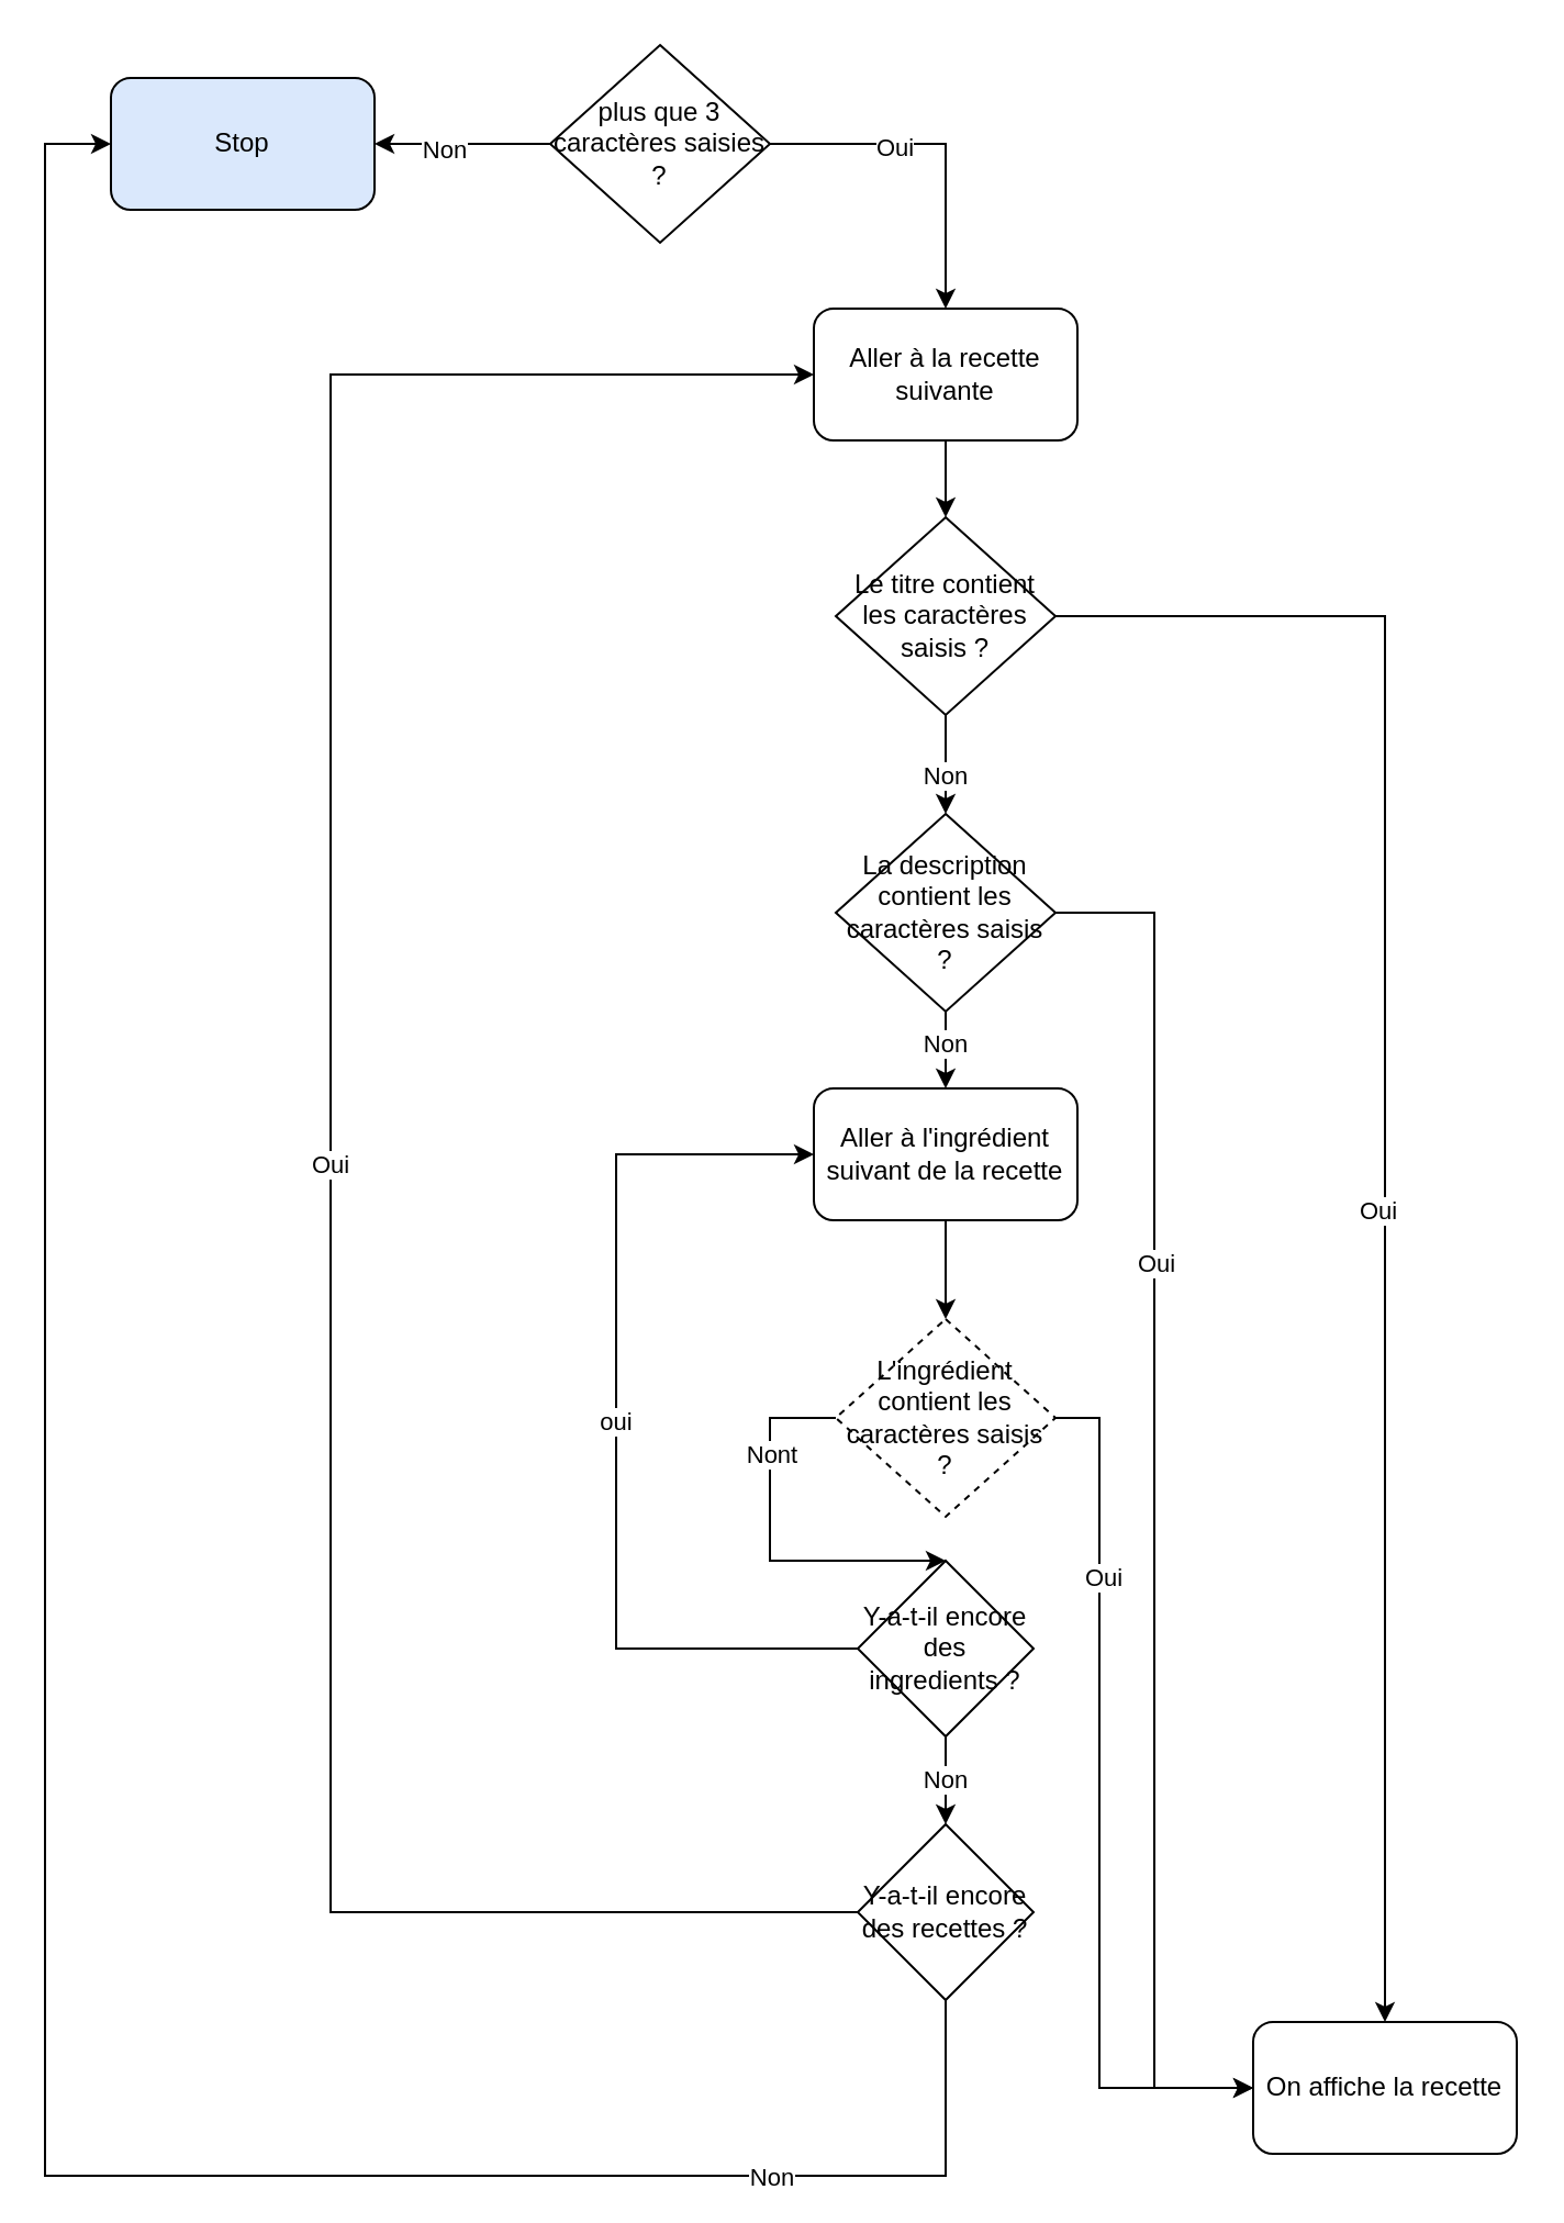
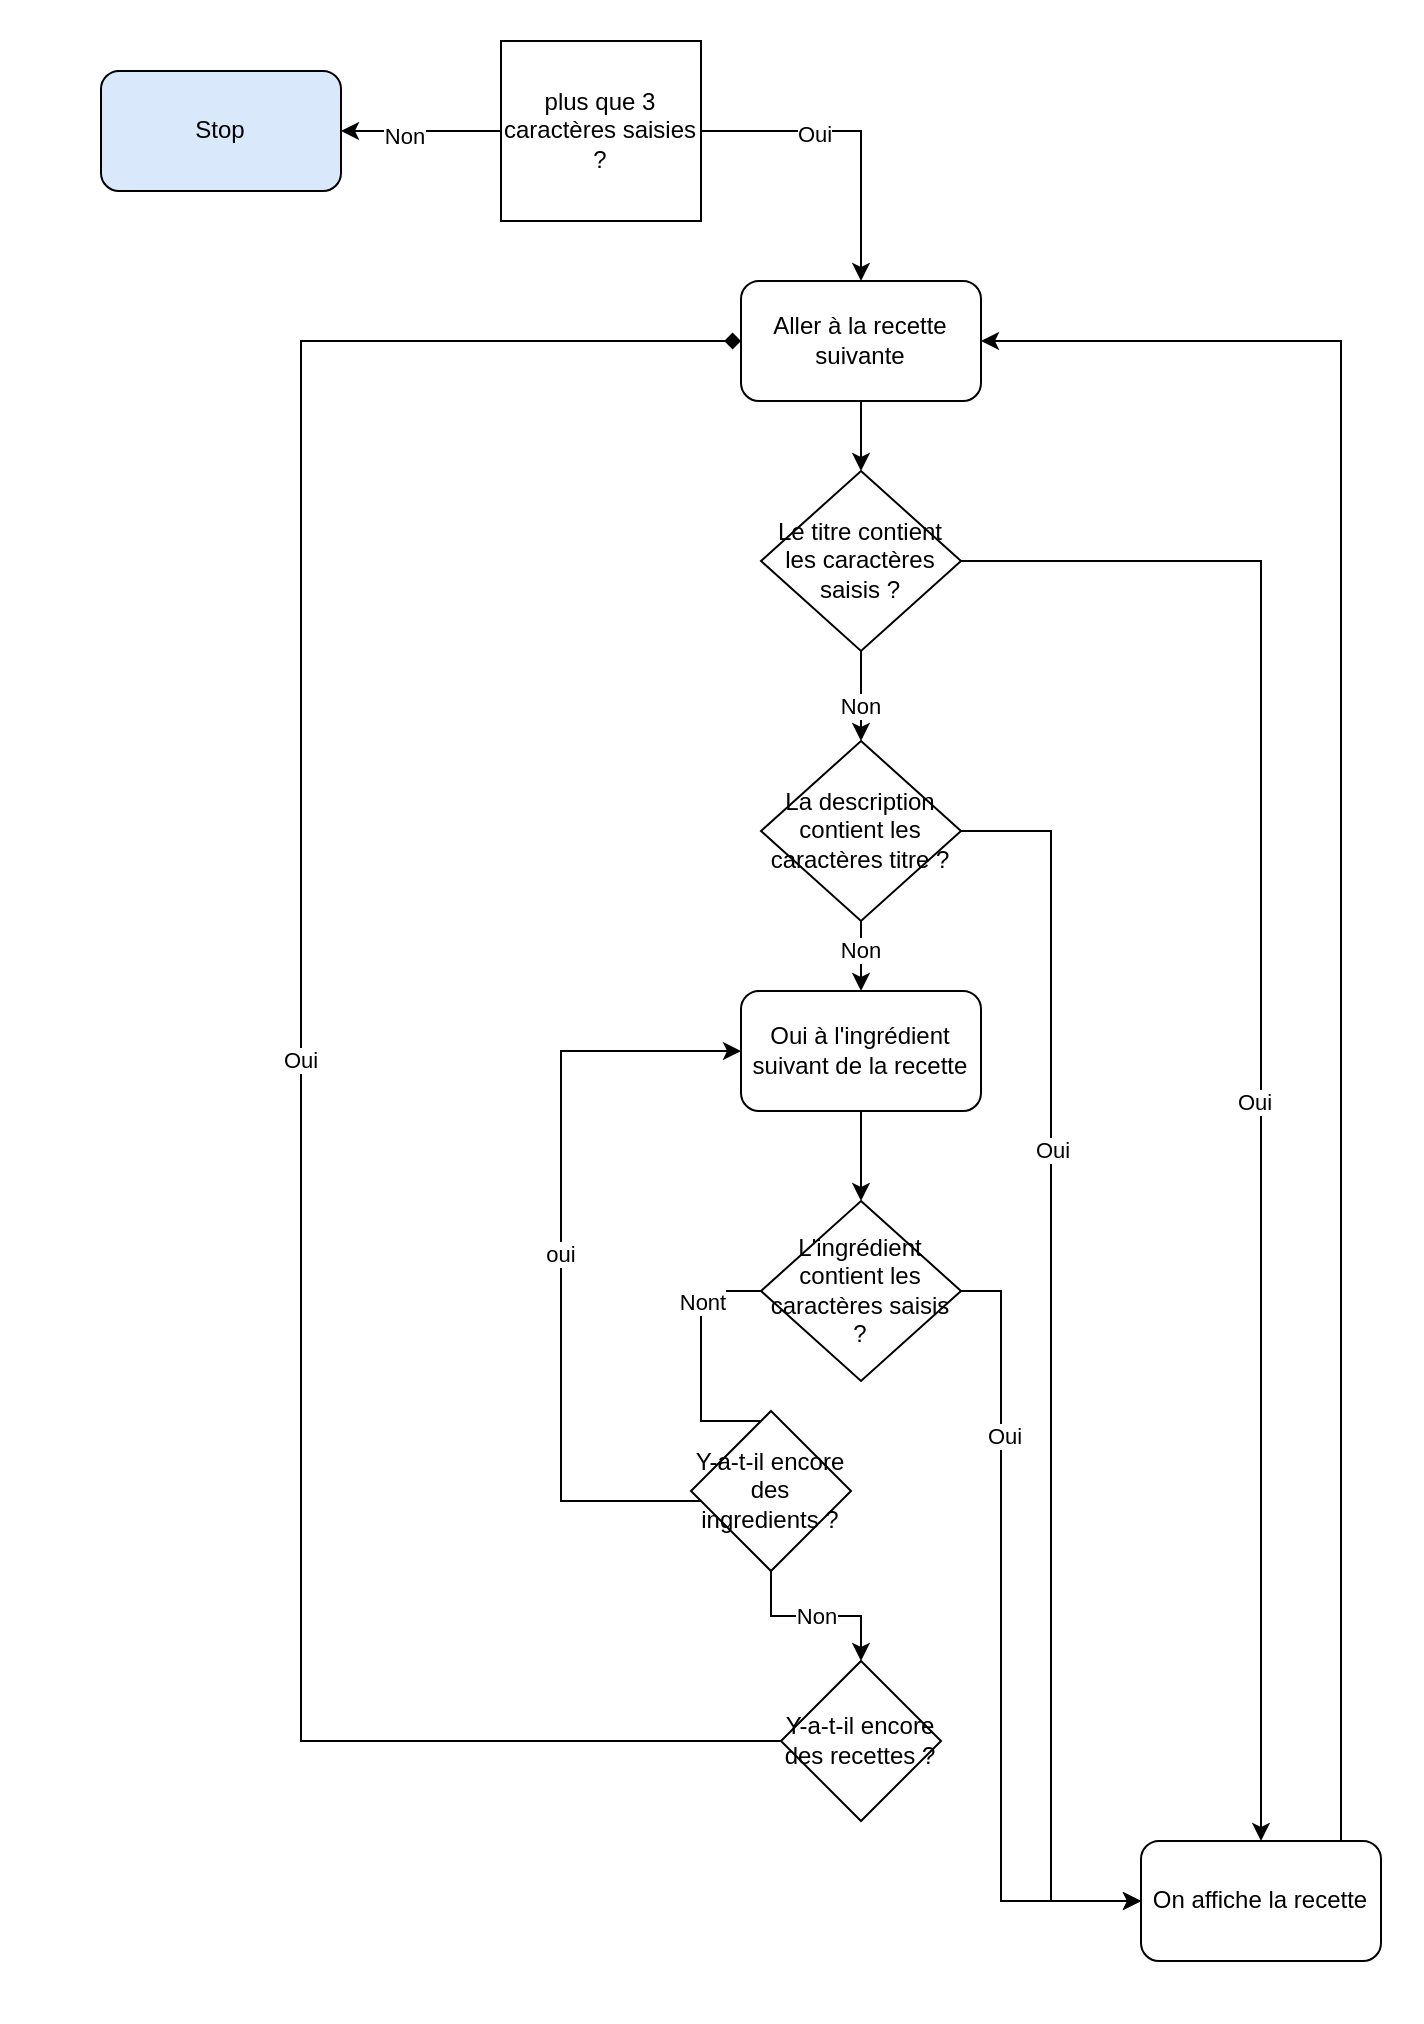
  <mxCell id="0" />
  <mxCell id="1" parent="0" />
  <mxCell id="2" style="edgeStyle=orthogonalEdgeStyle;rounded=0;orthogonalLoop=1;jettySize=auto;html=1;entryX=1;entryY=0.5;entryDx=0;entryDy=0;" edge="1" parent="1" source="6" target="7"><mxGeometry relative="1" as="geometry" /></mxCell>
  <mxCell id="3" value="Non" style="edgeLabel;html=1;align=center;verticalAlign=middle;resizable=0;points=[];" vertex="1" connectable="0" parent="2"><mxGeometry x="0.227" y="2" relative="1" as="geometry"><mxPoint as="offset" /></mxGeometry></mxCell>
  <mxCell id="4" style="edgeStyle=orthogonalEdgeStyle;rounded=0;orthogonalLoop=1;jettySize=auto;html=1;exitX=1;exitY=0.5;exitDx=0;exitDy=0;entryX=0.5;entryY=0;entryDx=0;entryDy=0;" edge="1" parent="1" source="6" target="14"><mxGeometry relative="1" as="geometry"><mxPoint x="430" y="65" as="targetPoint" /></mxGeometry></mxCell>
  <mxCell id="5" value="Oui" style="edgeLabel;html=1;align=center;verticalAlign=middle;resizable=0;points=[];" vertex="1" connectable="0" parent="4"><mxGeometry x="-0.28" y="-1" relative="1" as="geometry"><mxPoint as="offset" /></mxGeometry></mxCell>
- <mxCell id="6" value="plus que 3 caractères saisies ?" style="rhombus;whiteSpace=wrap;html=1;" vertex="1" parent="1"><mxGeometry x="250" y="20" width="100" height="90" as="geometry" /></mxCell>
+ <mxCell id="6" value="plus que 3 caractères saisies ?" style="whiteSpace=wrap;html=1;rounded=0;" vertex="1" parent="1"><mxGeometry x="250" y="20" width="100" height="90" as="geometry" /></mxCell>
  <mxCell id="7" value="Stop" style="rounded=1;whiteSpace=wrap;html=1;fillColor=#dae8fc;" vertex="1" parent="1"><mxGeometry x="50" y="35" width="120" height="60" as="geometry" /></mxCell>
  <mxCell id="8" style="edgeStyle=orthogonalEdgeStyle;rounded=0;orthogonalLoop=1;jettySize=auto;html=1;entryX=0.5;entryY=0;entryDx=0;entryDy=0;" edge="1" parent="1" source="12" target="16"><mxGeometry relative="1" as="geometry"><Array as="points"><mxPoint x="630" y="280" /></Array></mxGeometry></mxCell>
  <mxCell id="9" value="Oui" style="edgeLabel;html=1;align=center;verticalAlign=middle;resizable=0;points=[];" vertex="1" connectable="0" parent="8"><mxGeometry x="0.064" y="-4" relative="1" as="geometry"><mxPoint as="offset" /></mxGeometry></mxCell>
  <mxCell id="10" style="edgeStyle=orthogonalEdgeStyle;rounded=0;orthogonalLoop=1;jettySize=auto;html=1;entryX=0.5;entryY=0;entryDx=0;entryDy=0;exitX=0.5;exitY=1;exitDx=0;exitDy=0;" edge="1" parent="1" source="12" target="21"><mxGeometry relative="1" as="geometry" /></mxCell>
  <mxCell id="11" value="Non" style="edgeLabel;html=1;align=center;verticalAlign=middle;resizable=0;points=[];" vertex="1" connectable="0" parent="10"><mxGeometry x="0.193" y="-1" relative="1" as="geometry"><mxPoint as="offset" /></mxGeometry></mxCell>
  <mxCell id="12" value="Le titre contient les caractères saisis ?" style="rhombus;whiteSpace=wrap;html=1;" vertex="1" parent="1"><mxGeometry x="380" y="235" width="100" height="90" as="geometry" /></mxCell>
  <mxCell id="13" style="edgeStyle=orthogonalEdgeStyle;rounded=0;orthogonalLoop=1;jettySize=auto;html=1;" edge="1" parent="1" source="14" target="12"><mxGeometry relative="1" as="geometry" /></mxCell>
  <mxCell id="14" value="Aller à la recette suivante" style="rounded=1;whiteSpace=wrap;html=1;" vertex="1" parent="1"><mxGeometry x="370" y="140" width="120" height="60" as="geometry" /></mxCell>
+ <mxCell id="15" style="edgeStyle=orthogonalEdgeStyle;rounded=0;orthogonalLoop=1;jettySize=auto;html=1;entryX=1;entryY=0.5;entryDx=0;entryDy=0;" edge="1" parent="1" source="16" target="14"><mxGeometry relative="1" as="geometry"><Array as="points"><mxPoint x="670" y="355" /><mxPoint x="670" y="170" /></Array></mxGeometry></mxCell>
  <mxCell id="16" value="On affiche la recette" style="rounded=1;whiteSpace=wrap;html=1;" vertex="1" parent="1"><mxGeometry x="570" y="920" width="120" height="60" as="geometry" /></mxCell>
  <mxCell id="17" style="edgeStyle=orthogonalEdgeStyle;rounded=0;orthogonalLoop=1;jettySize=auto;html=1;entryX=0;entryY=0.5;entryDx=0;entryDy=0;" edge="1" parent="1" source="21" target="16"><mxGeometry relative="1" as="geometry" /></mxCell>
  <mxCell id="18" value="Oui" style="edgeLabel;html=1;align=center;verticalAlign=middle;resizable=0;points=[];" vertex="1" connectable="0" parent="17"><mxGeometry x="-0.347" relative="1" as="geometry"><mxPoint as="offset" /></mxGeometry></mxCell>
  <mxCell id="19" style="edgeStyle=orthogonalEdgeStyle;rounded=0;orthogonalLoop=1;jettySize=auto;html=1;entryX=0.5;entryY=0;entryDx=0;entryDy=0;" edge="1" parent="1" source="21" target="23"><mxGeometry relative="1" as="geometry"><Array as="points"><mxPoint x="430" y="480" /><mxPoint x="430" y="480" /></Array></mxGeometry></mxCell>
  <mxCell id="20" value="Non" style="edgeLabel;html=1;align=center;verticalAlign=middle;resizable=0;points=[];" vertex="1" connectable="0" parent="19"><mxGeometry x="-0.22" y="-1" relative="1" as="geometry"><mxPoint as="offset" /></mxGeometry></mxCell>
- <mxCell id="21" value="La description contient les caractères saisis ?" style="rhombus;whiteSpace=wrap;html=1;" vertex="1" parent="1"><mxGeometry x="380" y="370" width="100" height="90" as="geometry" /></mxCell>
+ <mxCell id="21" value="La description contient les caractères titre ?" style="rhombus;whiteSpace=wrap;html=1;" vertex="1" parent="1"><mxGeometry x="380" y="370" width="100" height="90" as="geometry" /></mxCell>
  <mxCell id="22" style="edgeStyle=orthogonalEdgeStyle;rounded=0;orthogonalLoop=1;jettySize=auto;html=1;entryX=0.5;entryY=0;entryDx=0;entryDy=0;" edge="1" parent="1" source="23" target="28"><mxGeometry relative="1" as="geometry" /></mxCell>
- <mxCell id="23" value="Aller à l'ingrédient suivant de la recette" style="rounded=1;whiteSpace=wrap;html=1;" vertex="1" parent="1"><mxGeometry x="370" y="495" width="120" height="60" as="geometry" /></mxCell>
+ <mxCell id="23" value="Oui à l'ingrédient suivant de la recette" style="rounded=1;whiteSpace=wrap;html=1;" vertex="1" parent="1"><mxGeometry x="370" y="495" width="120" height="60" as="geometry" /></mxCell>
  <mxCell id="24" style="edgeStyle=orthogonalEdgeStyle;rounded=0;orthogonalLoop=1;jettySize=auto;html=1;entryX=0;entryY=0.5;entryDx=0;entryDy=0;" edge="1" parent="1" source="28" target="16"><mxGeometry relative="1" as="geometry"><Array as="points"><mxPoint x="500" y="645" /><mxPoint x="500" y="950" /></Array></mxGeometry></mxCell>
  <mxCell id="25" value="Oui" style="edgeLabel;html=1;align=center;verticalAlign=middle;resizable=0;points=[];" vertex="1" connectable="0" parent="24"><mxGeometry x="-0.534" y="1" relative="1" as="geometry"><mxPoint as="offset" /></mxGeometry></mxCell>
  <mxCell id="26" style="edgeStyle=orthogonalEdgeStyle;rounded=0;orthogonalLoop=1;jettySize=auto;html=1;entryX=0.5;entryY=0;entryDx=0;entryDy=0;" edge="1" parent="1" source="28" target="31"><mxGeometry relative="1" as="geometry"><Array as="points"><mxPoint x="350" y="645" /><mxPoint x="350" y="710" /></Array></mxGeometry></mxCell>
  <mxCell id="27" value="Nont" style="edgeLabel;html=1;align=center;verticalAlign=middle;resizable=0;points=[];" vertex="1" connectable="0" parent="26"><mxGeometry x="-0.475" relative="1" as="geometry"><mxPoint as="offset" /></mxGeometry></mxCell>
- <mxCell id="28" value="L'ingrédient contient les caractères saisis ?" style="rhombus;whiteSpace=wrap;html=1;dashed=1;" vertex="1" parent="1"><mxGeometry x="380" y="600" width="100" height="90" as="geometry" /></mxCell>
+ <mxCell id="28" value="L'ingrédient contient les caractères saisis ?" style="rhombus;whiteSpace=wrap;html=1;" vertex="1" parent="1"><mxGeometry x="380" y="600" width="100" height="90" as="geometry" /></mxCell>
  <mxCell id="29" value="oui" style="edgeStyle=orthogonalEdgeStyle;rounded=0;orthogonalLoop=1;jettySize=auto;html=1;entryX=0;entryY=0.5;entryDx=0;entryDy=0;" edge="1" parent="1" source="31" target="23"><mxGeometry relative="1" as="geometry"><Array as="points"><mxPoint x="280" y="750" /><mxPoint x="280" y="525" /></Array></mxGeometry></mxCell>
  <mxCell id="30" value="Non" style="edgeStyle=orthogonalEdgeStyle;rounded=0;orthogonalLoop=1;jettySize=auto;html=1;" edge="1" parent="1" source="31" target="35"><mxGeometry relative="1" as="geometry" /></mxCell>
- <mxCell id="31" value="Y-a-t-il encore des ingredients ?" style="rhombus;whiteSpace=wrap;html=1;" vertex="1" parent="1"><mxGeometry x="390" y="710" width="80" height="80" as="geometry" /></mxCell>
- <mxCell id="32" value="Oui" style="edgeStyle=orthogonalEdgeStyle;rounded=0;orthogonalLoop=1;jettySize=auto;html=1;entryX=0;entryY=0.5;entryDx=0;entryDy=0;" edge="1" parent="1" source="35" target="14"><mxGeometry relative="1" as="geometry"><Array as="points"><mxPoint x="150" y="870" /><mxPoint x="150" y="170" /></Array></mxGeometry></mxCell>
- <mxCell id="33" style="edgeStyle=orthogonalEdgeStyle;rounded=0;orthogonalLoop=1;jettySize=auto;html=1;entryX=0;entryY=0.5;entryDx=0;entryDy=0;exitX=0.5;exitY=1;exitDx=0;exitDy=0;" edge="1" parent="1" source="35" target="7"><mxGeometry relative="1" as="geometry"><Array as="points"><mxPoint x="430" y="990" /><mxPoint x="20" y="990" /><mxPoint x="20" y="65" /></Array></mxGeometry></mxCell>
- <mxCell id="34" value="Non" style="edgeLabel;html=1;align=center;verticalAlign=middle;resizable=0;points=[];" vertex="1" connectable="0" parent="33"><mxGeometry x="-0.778" relative="1" as="geometry"><mxPoint as="offset" /></mxGeometry></mxCell>
+ <mxCell id="31" value="Y-a-t-il encore des ingredients ?" style="rhombus;whiteSpace=wrap;html=1;" vertex="1" parent="1"><mxGeometry x="345" y="705" width="80" height="80" as="geometry" /></mxCell>
+ <mxCell id="32" value="Oui" style="edgeStyle=orthogonalEdgeStyle;rounded=0;orthogonalLoop=1;jettySize=auto;html=1;entryX=0;entryY=0.5;entryDx=0;entryDy=0;endArrow=diamond;" edge="1" parent="1" source="35" target="14"><mxGeometry relative="1" as="geometry"><Array as="points"><mxPoint x="150" y="870" /><mxPoint x="150" y="170" /></Array></mxGeometry></mxCell>
  <mxCell id="35" value="Y-a-t-il encore des recettes ?" style="rhombus;whiteSpace=wrap;html=1;" vertex="1" parent="1"><mxGeometry x="390" y="830" width="80" height="80" as="geometry" /></mxCell>
